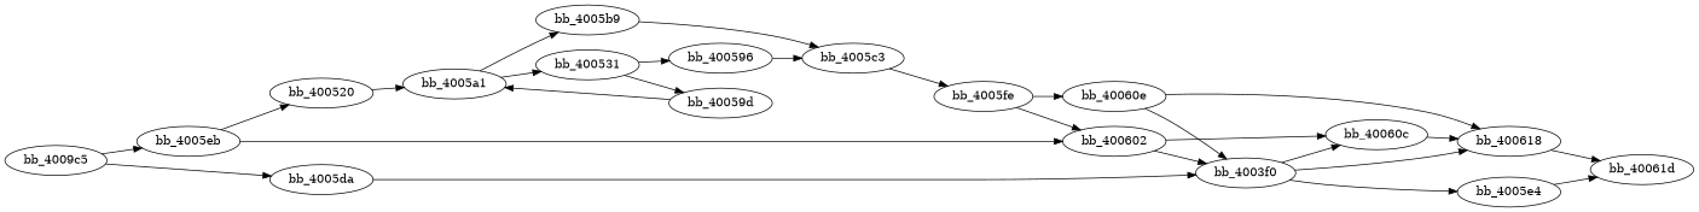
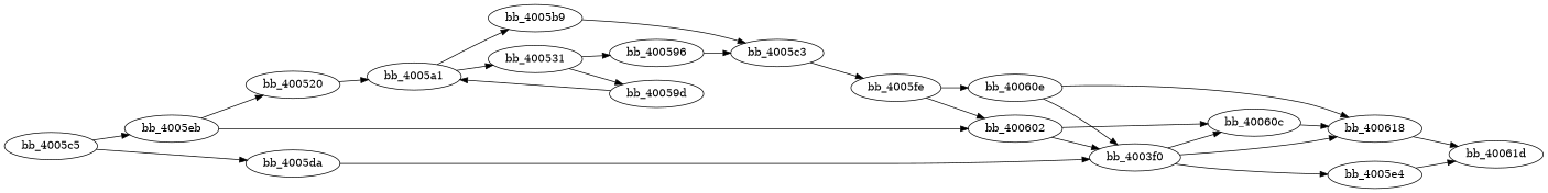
  strict digraph {
    rankdir=LR
    node [function=main]
    edge [flowType=Fall]
    bb_4003f0 [assembly="4195312: JMP qword ptr [0x00601000]\n" function=puts]
    bb_4005e4 [assembly="4195812: MOV EAX,0xffffffff\n4195817: JMP 0x0040061d\n"]
    bb_40060c [assembly="4195852: JMP 0x00400618\n"]
    bb_400618 [assembly="4195864: MOV EAX,0x0\n"]
    bb_40061d [assembly="4195869: LEAVE\n4195870: RET\n"]
    bb_400520 [assembly="4195616: PUSH RBP\n4195617: MOV RBP,RSP\n4195620: MOV qword ptr [RBP + -0x18],RDI\n4195624: MOV dword ptr [RBP + -0x4],0x0\n4195631: JMP 0x004005a1\n" function=verify]
    bb_4005a1 [assembly="4195745: MOV EAX,dword ptr [RBP + -0x4]\n4195748: MOVSXD RDX,EAX\n4195751: MOV RAX,qword ptr [RBP + -0x18]\n4195755: ADD RAX,RDX\n4195758: MOVZX EAX,byte ptr [RAX]\n4195761: TEST AL,AL\n4195763: JNZ 0x00400531\n" function=verify]
    bb_400531 [assembly="4195633: MOV EAX,dword ptr [RBP + -0x4]\n4195636: MOVSXD RDX,EAX\n4195639: MOV RAX,qword ptr [RBP + -0x18]\n4195643: ADD RAX,RDX\n4195646: MOVZX EAX,byte ptr [RAX]\n4195649: MOV EDX,EAX\n4195651: MOV EAX,dword ptr [RBP + -0x4]\n4195654: XOR EAX,EDX\n4195656: MOV byte ptr [RBP + -0x5],AL\n4195659: MOVZX EDX,byte ptr [RBP + -0x5]\n4195663: MOV EAX,dword ptr [RBP + -0x4]\n4195666: XOR EAX,0x9\n4195669: AND EAX,0x3\n4195672: MOV ECX,EAX\n4195674: SHL EDX,CL\n4195676: MOV EAX,EDX\n4195678: MOV EDX,EAX\n4195680: MOVZX ESI,byte ptr [RBP + -0x5]\n4195684: MOV EAX,dword ptr [RBP + -0x4]\n4195687: XOR EAX,0x9\n4195690: AND EAX,0x3\n4195693: MOV ECX,EAX\n4195695: MOV EAX,0x8\n4195700: SUB EAX,ECX\n4195702: MOV ECX,EAX\n4195704: SAR ESI,CL\n4195706: MOV EAX,ESI\n4195708: OR EAX,EDX\n4195710: MOV byte ptr [RBP + -0x5],AL\n4195713: ADD byte ptr [RBP + -0x5],0x8\n4195717: MOV EAX,dword ptr [RBP + -0x4]\n4195720: CDQE\n4195722: MOVZX EAX,byte ptr [RAX + 0x601020]\n4195729: CMP AL,byte ptr [RBP + -0x5]\n4195732: JZ 0x0040059d\n" function=verify]
    bb_4005b9 [assembly="4195769: CMP dword ptr [RBP + -0x4],0x17\n4195773: SETZ AL\n4195776: MOVZX EAX,AL\n" function=verify]
    bb_400596 [assembly="4195734: MOV EAX,0x0\n4195739: JMP 0x004005c3\n" function=verify]
    bb_40059d [assembly="4195741: ADD dword ptr [RBP + -0x4],0x1\n" function=verify]
    bb_4005c3 [assembly="4195779: POP RBP\n4195780: RET\n" function=verify]
    bb_4005fe [assembly="4195838: TEST EAX,EAX\n4195840: JZ 0x0040060e\n"]
    bb_400602 [assembly="4195842: MOV EDI,0x4006f0\n4195847: CALL 0x004003f0\n"]
    bb_40060e [assembly="4195854: MOV EDI,0x400718\n4195859: CALL 0x004003f0\n"]
-   bb_4005c5 [assembly="4195781: PUSH RBP\n4195782: MOV RBP,RSP\n4195785: SUB RSP,0x10\n4195789: MOV dword ptr [RBP + -0x4],EDI\n4195792: MOV qword ptr [RBP + -0x10],RSI\n4195796: CMP dword ptr [RBP + -0x4],0x2\n4195800: JZ 0x004005eb\n" label=bb_4009c5]
+   bb_4005c5 [assembly="4195781: PUSH RBP\n4195782: MOV RBP,RSP\n4195785: SUB RSP,0x10\n4195789: MOV dword ptr [RBP + -0x4],EDI\n4195792: MOV qword ptr [RBP + -0x10],RSI\n4195796: CMP dword ptr [RBP + -0x4],0x2\n4195800: JZ 0x004005eb\n"]
    bb_4005da [assembly="4195802: MOV EDI,0x4006c8\n4195807: CALL 0x004003f0\n"]
    bb_4005eb [assembly="4195819: MOV RAX,qword ptr [RBP + -0x10]\n4195823: ADD RAX,0x8\n4195827: MOV RAX,qword ptr [RAX]\n4195830: MOV RDI,RAX\n4195833: CALL 0x00400520\n"]
    bb_4003f0 -> bb_4005e4 [flowType=ret]
    bb_4003f0 -> bb_40060c [flowType=ret]
    bb_4003f0 -> bb_400618 [flowType=ret]
    bb_4005e4 -> bb_40061d [flowType=Jump]
    bb_40060c -> bb_400618 [flowType=Jump]
    bb_400618 -> bb_40061d
    bb_400520 -> bb_4005a1 [flowType=Jump]
    bb_4005a1 -> bb_400531 [flowType="Conditional Jump"]
    bb_4005a1 -> bb_4005b9
    bb_400531 -> bb_400596
    bb_400531 -> bb_40059d [flowType="Conditional Jump"]
    bb_4005b9 -> bb_4005c3
    bb_400596 -> bb_4005c3 [flowType=Jump]
    bb_40059d -> bb_4005a1
    bb_4005c3 -> bb_4005fe [flowType=ret]
    bb_4005fe -> bb_400602
    bb_4005fe -> bb_40060e [flowType="Conditional Jump"]
    bb_400602 -> bb_4003f0 [flowType=Call]
    bb_400602 -> bb_40060c
    bb_40060e -> bb_4003f0 [flowType=Call]
    bb_40060e -> bb_400618
    bb_4005c5 -> bb_4005da
    bb_4005c5 -> bb_4005eb [flowType="Conditional Jump"]
    bb_4005da -> bb_4003f0 [flowType=Call]
    bb_4005eb -> bb_400520 [flowType=Call]
    bb_4005eb -> bb_400602
  }
